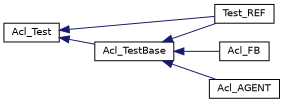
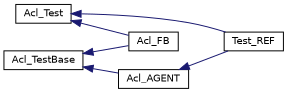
  digraph {
    rankdir=LR
    node [color=black fillcolor=white fontname=Helvetica fontsize=10 shape=record style=filled]
    edge [color=midnightblue dir=back fontname=Helvetica fontsize=10 labelfontname=Helvetica labelfontsize=10 style=solid]
    n1 [height=0.2 label=Acl_Test width=0.4]
    n2 [height=0.2 label=Acl_FB width=0.4]
    n3 [height=0.2 label=Test_REF width=0.4]
    n4 [height=0.2 label=Acl_AGENT width=0.4]
    n5 [height=0.2 label=Acl_TestBase width=0.4]
-   n1 -> n5
+   n1 -> n2
    n1 -> n3
    n5 -> n2
-   n5 -> n3
+   n4 -> n3
    n5 -> n4
  }
